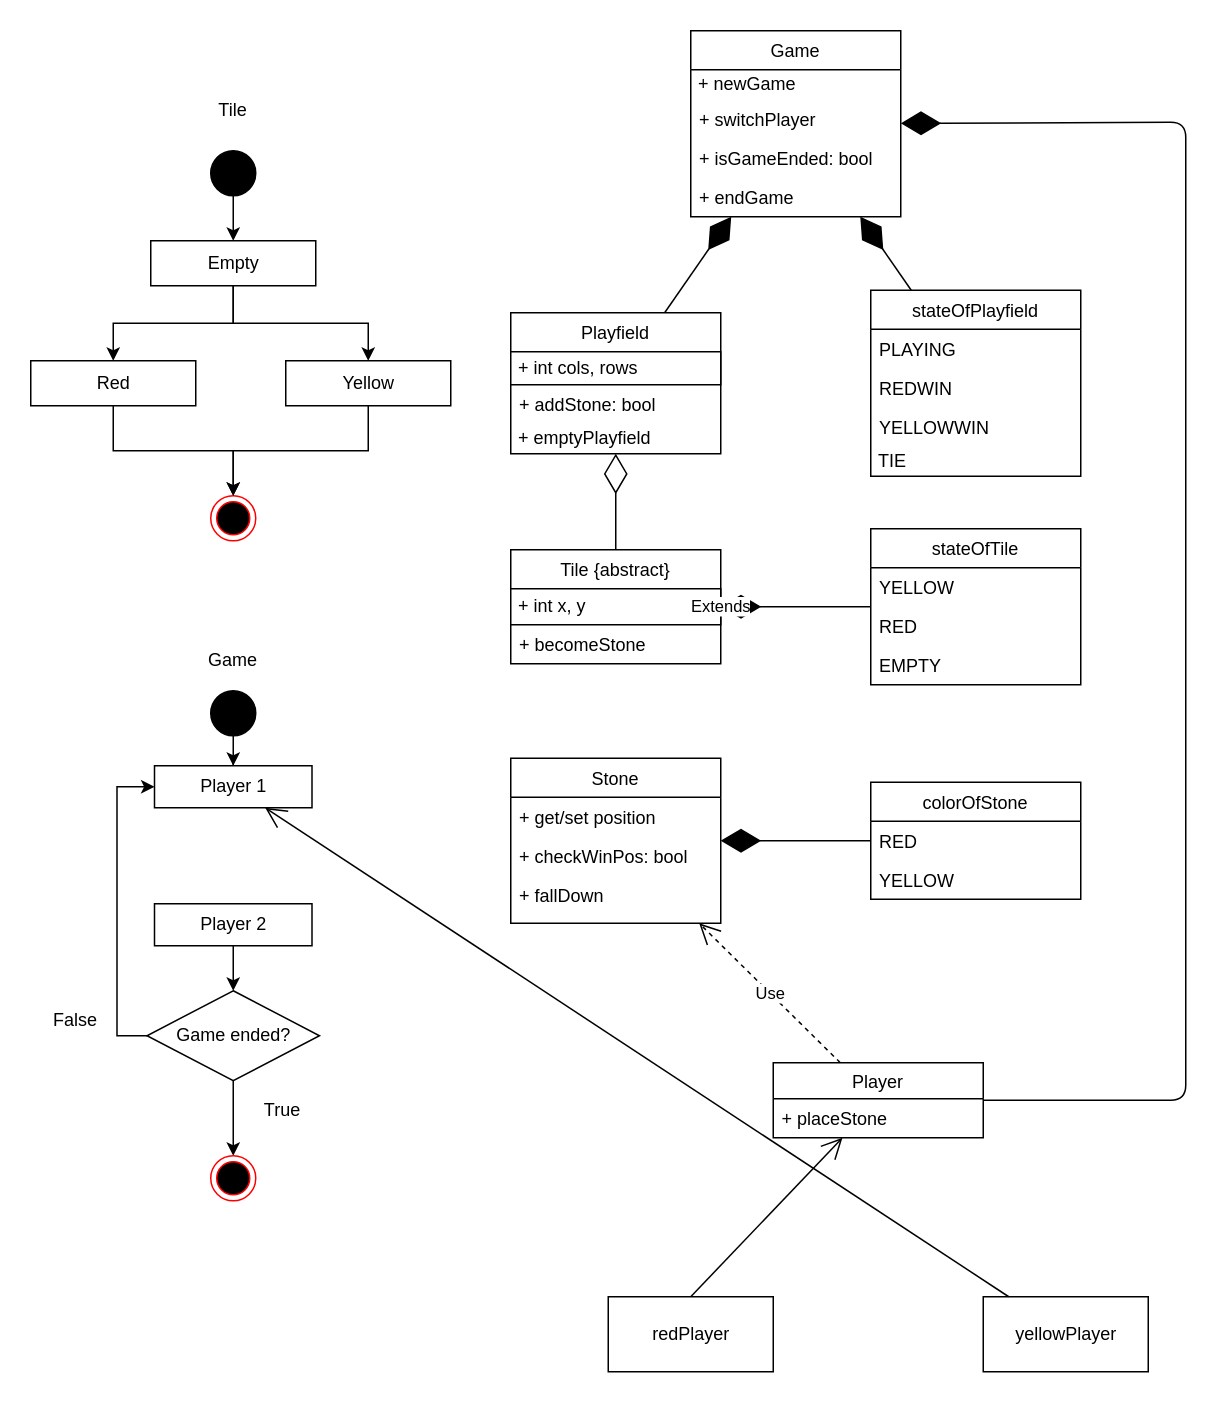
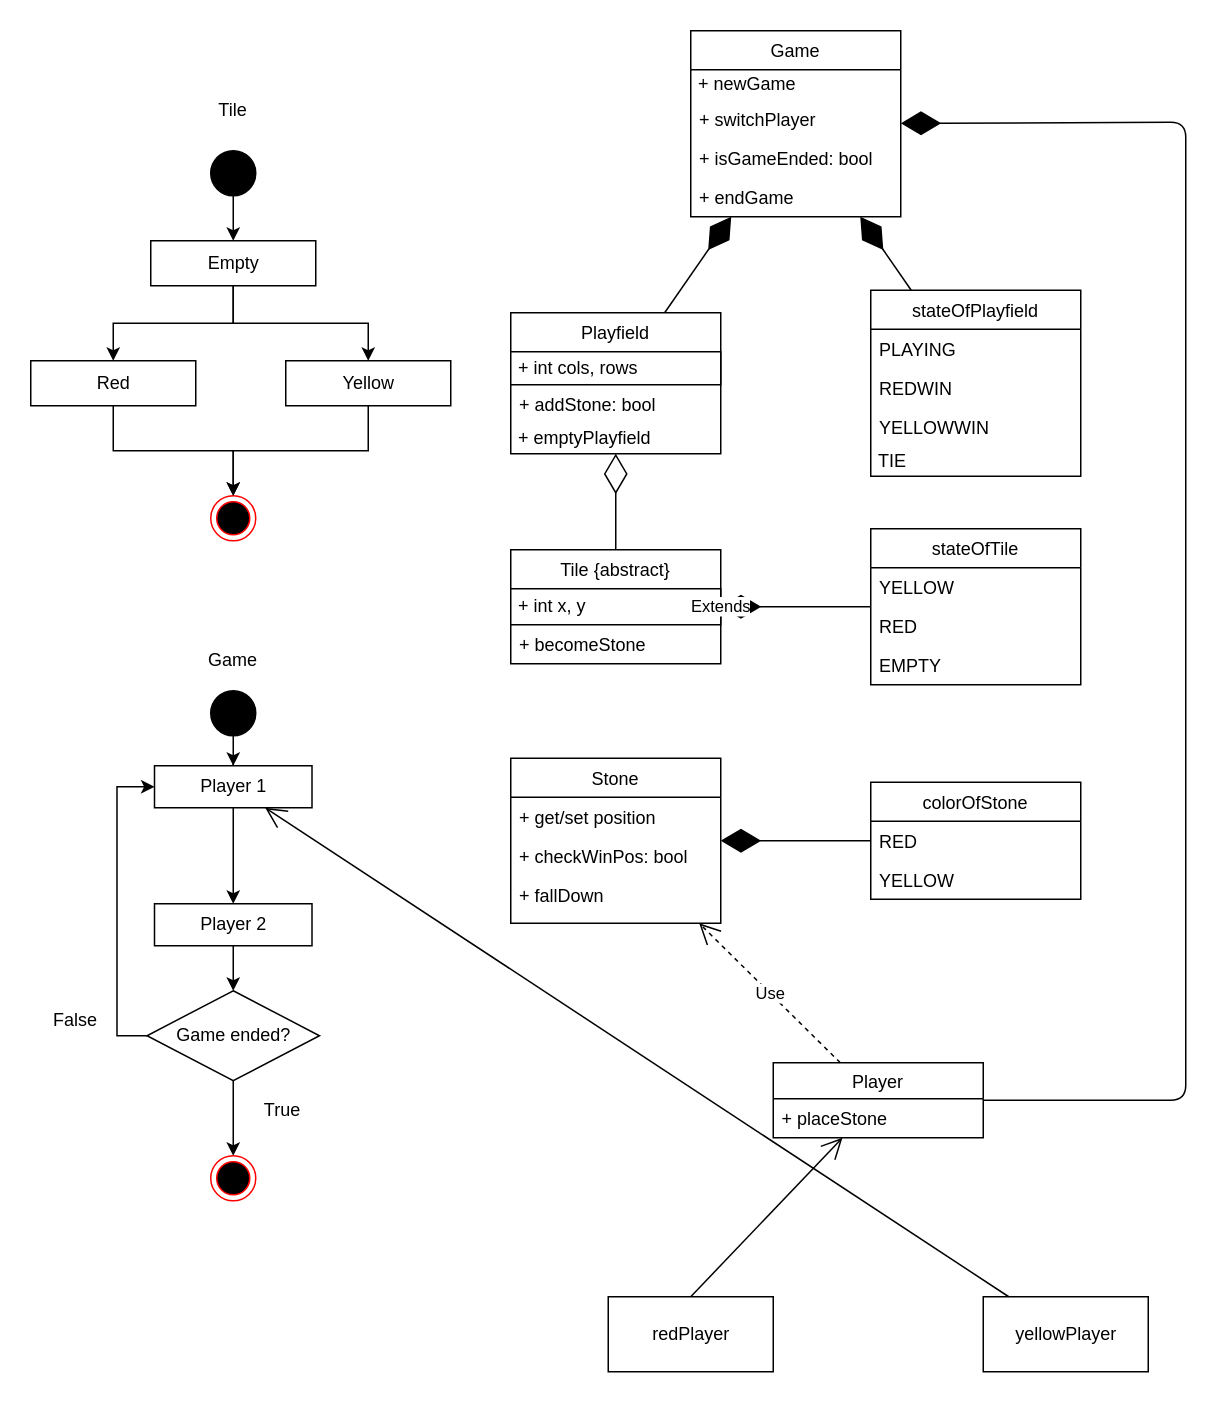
  <mxCell id="0" />
  <mxCell id="1" parent="0" />
  <mxCell id="2" value="Tile {abstract}" style="swimlane;fontStyle=0;childLayout=stackLayout;horizontal=1;startSize=26;fillColor=none;horizontalStack=0;resizeParent=1;resizeParentMax=0;resizeLast=0;collapsible=1;marginBottom=0;" parent="1" vertex="1"><mxGeometry x="340" y="366" width="140" height="76" as="geometry" /></mxCell>
  <mxCell id="3" value="&amp;nbsp;+ int x, y" style="rounded=0;whiteSpace=wrap;html=1;align=left;" vertex="1" parent="2"><mxGeometry y="26" width="140" height="24" as="geometry" /></mxCell>
  <mxCell id="4" value="+ becomeStone" style="text;strokeColor=none;fillColor=none;align=left;verticalAlign=top;spacingLeft=4;spacingRight=4;overflow=hidden;rotatable=0;points=[[0,0.5],[1,0.5]];portConstraint=eastwest;" parent="2" vertex="1"><mxGeometry y="50" width="140" height="26" as="geometry" /></mxCell>
  <mxCell id="5" value="Stone" style="swimlane;fontStyle=0;childLayout=stackLayout;horizontal=1;startSize=26;horizontalStack=0;resizeParent=1;resizeParentMax=0;resizeLast=0;collapsible=1;marginBottom=0;fillColor=none;" parent="1" vertex="1"><mxGeometry x="340" y="505" width="140" height="110" as="geometry"><mxRectangle x="240" y="550" width="60" height="26" as="alternateBounds" /></mxGeometry></mxCell>
  <mxCell id="6" value="+ get/set position" style="text;strokeColor=none;fillColor=none;align=left;verticalAlign=top;spacingLeft=4;spacingRight=4;overflow=hidden;rotatable=0;points=[[0,0.5],[1,0.5]];portConstraint=eastwest;" parent="5" vertex="1"><mxGeometry y="26" width="140" height="26" as="geometry" /></mxCell>
  <mxCell id="7" value="+ checkWinPos: bool" style="text;strokeColor=none;fillColor=none;align=left;verticalAlign=top;spacingLeft=4;spacingRight=4;overflow=hidden;rotatable=0;points=[[0,0.5],[1,0.5]];portConstraint=eastwest;" parent="5" vertex="1"><mxGeometry y="52" width="140" height="26" as="geometry" /></mxCell>
  <mxCell id="8" value="+ fallDown" style="text;strokeColor=none;fillColor=none;align=left;verticalAlign=top;spacingLeft=4;spacingRight=4;overflow=hidden;rotatable=0;points=[[0,0.5],[1,0.5]];portConstraint=eastwest;" parent="5" vertex="1"><mxGeometry y="78" width="140" height="32" as="geometry" /></mxCell>
  <mxCell id="9" value="Playfield" style="swimlane;fontStyle=0;childLayout=stackLayout;horizontal=1;startSize=26;fillColor=none;horizontalStack=0;resizeParent=1;resizeParentMax=0;resizeLast=0;collapsible=1;marginBottom=0;" parent="1" vertex="1"><mxGeometry x="340" y="208" width="140" height="94" as="geometry" /></mxCell>
  <mxCell id="10" value="&amp;nbsp;+ int cols, rows" style="rounded=0;whiteSpace=wrap;html=1;align=left;" vertex="1" parent="9"><mxGeometry y="26" width="140" height="22" as="geometry" /></mxCell>
  <mxCell id="11" value="+ addStone: bool" style="text;strokeColor=none;fillColor=none;align=left;verticalAlign=top;spacingLeft=4;spacingRight=4;overflow=hidden;rotatable=0;points=[[0,0.5],[1,0.5]];portConstraint=eastwest;" parent="9" vertex="1"><mxGeometry y="48" width="140" height="26" as="geometry" /></mxCell>
  <mxCell id="12" value="&amp;nbsp;+ emptyPlayfield" style="text;html=1;strokeColor=none;fillColor=none;align=left;verticalAlign=middle;whiteSpace=wrap;rounded=0;" parent="9" vertex="1"><mxGeometry y="74" width="140" height="20" as="geometry" /></mxCell>
  <mxCell id="13" value="" style="edgeStyle=orthogonalEdgeStyle;rounded=0;orthogonalLoop=1;jettySize=auto;html=1;entryX=0.5;entryY=0;entryDx=0;entryDy=0;" parent="1" source="14" target="19" edge="1"><mxGeometry relative="1" as="geometry" /></mxCell>
  <mxCell id="14" value="" style="shape=mxgraph.bpmn.shape;html=1;verticalLabelPosition=bottom;labelBackgroundColor=#ffffff;verticalAlign=top;align=center;perimeter=ellipsePerimeter;outlineConnect=0;outline=standard;symbol=general;fillColor=#000000;" parent="1" vertex="1"><mxGeometry x="140" y="100" width="30" height="30" as="geometry" /></mxCell>
  <mxCell id="15" value="" style="ellipse;html=1;shape=endState;fillColor=#000000;strokeColor=#ff0000;" parent="1" vertex="1"><mxGeometry x="140" y="330" width="30" height="30" as="geometry" /></mxCell>
  <mxCell id="16" value="redPlayer" style="html=1;fillColor=none;" parent="1" vertex="1"><mxGeometry x="405" y="864" width="110" height="50" as="geometry" /></mxCell>
  <mxCell id="17" value="" style="edgeStyle=orthogonalEdgeStyle;rounded=0;orthogonalLoop=1;jettySize=auto;html=1;" parent="1" source="19" target="23" edge="1"><mxGeometry relative="1" as="geometry" /></mxCell>
  <mxCell id="18" value="" style="edgeStyle=orthogonalEdgeStyle;rounded=0;orthogonalLoop=1;jettySize=auto;html=1;entryX=0.5;entryY=0;entryDx=0;entryDy=0;" parent="1" source="19" target="21" edge="1"><mxGeometry relative="1" as="geometry" /></mxCell>
  <mxCell id="19" value="Empty" style="html=1;fillColor=none;" parent="1" vertex="1"><mxGeometry x="100" y="160" width="110" height="30" as="geometry" /></mxCell>
  <mxCell id="20" style="edgeStyle=orthogonalEdgeStyle;rounded=0;orthogonalLoop=1;jettySize=auto;html=1;exitX=0.5;exitY=1;exitDx=0;exitDy=0;" parent="1" source="21" target="15" edge="1"><mxGeometry relative="1" as="geometry" /></mxCell>
  <mxCell id="21" value="Red" style="html=1;fillColor=none;" parent="1" vertex="1"><mxGeometry x="20" y="240" width="110" height="30" as="geometry" /></mxCell>
  <mxCell id="22" style="edgeStyle=orthogonalEdgeStyle;rounded=0;orthogonalLoop=1;jettySize=auto;html=1;entryX=0.5;entryY=0;entryDx=0;entryDy=0;" parent="1" source="23" target="15" edge="1"><mxGeometry relative="1" as="geometry"><Array as="points"><mxPoint x="245" y="300" /><mxPoint x="155" y="300" /></Array></mxGeometry></mxCell>
  <mxCell id="23" value="Yellow" style="html=1;fillColor=none;" parent="1" vertex="1"><mxGeometry x="190" y="240" width="110" height="30" as="geometry" /></mxCell>
  <mxCell id="24" value="Tile" style="text;html=1;strokeColor=none;fillColor=none;align=center;verticalAlign=middle;whiteSpace=wrap;rounded=0;" parent="1" vertex="1"><mxGeometry x="75" y="58" width="160" height="30" as="geometry" /></mxCell>
  <mxCell id="25" value="Game" style="text;html=1;strokeColor=none;fillColor=none;align=center;verticalAlign=middle;whiteSpace=wrap;rounded=0;" parent="1" vertex="1"><mxGeometry x="135" y="430" width="40" height="20" as="geometry" /></mxCell>
  <mxCell id="26" value="" style="edgeStyle=orthogonalEdgeStyle;rounded=0;orthogonalLoop=1;jettySize=auto;html=1;entryX=0.5;entryY=0;entryDx=0;entryDy=0;" parent="1" source="27" target="29" edge="1"><mxGeometry relative="1" as="geometry" /></mxCell>
  <mxCell id="27" value="" style="ellipse;whiteSpace=wrap;html=1;aspect=fixed;fillColor=#000000;" parent="1" vertex="1"><mxGeometry x="140" y="460" width="30" height="30" as="geometry" /></mxCell>
+ <mxCell id="28" style="edgeStyle=orthogonalEdgeStyle;rounded=0;orthogonalLoop=1;jettySize=auto;html=1;exitX=0.5;exitY=1;exitDx=0;exitDy=0;entryX=0.5;entryY=0;entryDx=0;entryDy=0;" parent="1" source="29" target="31" edge="1"><mxGeometry relative="1" as="geometry" /></mxCell>
  <mxCell id="29" value="Player 1" style="rounded=0;whiteSpace=wrap;html=1;fillColor=none;" parent="1" vertex="1"><mxGeometry x="102.5" y="510" width="105" height="28" as="geometry" /></mxCell>
  <mxCell id="30" style="edgeStyle=orthogonalEdgeStyle;rounded=0;orthogonalLoop=1;jettySize=auto;html=1;exitX=0.5;exitY=1;exitDx=0;exitDy=0;entryX=0.5;entryY=0;entryDx=0;entryDy=0;" parent="1" source="31" target="34" edge="1"><mxGeometry relative="1" as="geometry" /></mxCell>
  <mxCell id="31" value="Player 2" style="rounded=0;whiteSpace=wrap;html=1;fillColor=none;" parent="1" vertex="1"><mxGeometry x="102.5" y="602" width="105" height="28" as="geometry" /></mxCell>
  <mxCell id="32" style="edgeStyle=orthogonalEdgeStyle;rounded=0;orthogonalLoop=1;jettySize=auto;html=1;exitX=0;exitY=0.5;exitDx=0;exitDy=0;entryX=0;entryY=0.5;entryDx=0;entryDy=0;" parent="1" source="34" target="29" edge="1"><mxGeometry relative="1" as="geometry" /></mxCell>
  <mxCell id="33" style="edgeStyle=orthogonalEdgeStyle;rounded=0;orthogonalLoop=1;jettySize=auto;html=1;exitX=0.5;exitY=1;exitDx=0;exitDy=0;entryX=0.5;entryY=0;entryDx=0;entryDy=0;" parent="1" source="34" target="35" edge="1"><mxGeometry relative="1" as="geometry" /></mxCell>
  <mxCell id="34" value="Game ended?" style="rhombus;whiteSpace=wrap;html=1;fillColor=none;" parent="1" vertex="1"><mxGeometry x="97.5" y="660" width="115" height="60" as="geometry" /></mxCell>
  <mxCell id="35" value="" style="ellipse;html=1;shape=endState;fillColor=#000000;strokeColor=#ff0000;" parent="1" vertex="1"><mxGeometry x="140" y="770" width="30" height="30" as="geometry" /></mxCell>
  <mxCell id="36" value="True" style="text;html=1;strokeColor=none;fillColor=none;align=center;verticalAlign=middle;whiteSpace=wrap;rounded=0;" parent="1" vertex="1"><mxGeometry x="167.5" y="730" width="40" height="20" as="geometry" /></mxCell>
  <mxCell id="37" value="False" style="text;html=1;strokeColor=none;fillColor=none;align=center;verticalAlign=middle;whiteSpace=wrap;rounded=0;" parent="1" vertex="1"><mxGeometry x="30" y="670" width="40" height="20" as="geometry" /></mxCell>
  <mxCell id="38" value="Player" style="swimlane;fontStyle=0;childLayout=stackLayout;horizontal=1;startSize=24;fillColor=none;horizontalStack=0;resizeParent=1;resizeParentMax=0;resizeLast=0;collapsible=1;marginBottom=0;" parent="1" vertex="1"><mxGeometry x="515" y="708" width="140" height="50" as="geometry" /></mxCell>
  <mxCell id="39" value="+ placeStone" style="text;strokeColor=none;fillColor=none;align=left;verticalAlign=top;spacingLeft=4;spacingRight=4;overflow=hidden;rotatable=0;points=[[0,0.5],[1,0.5]];portConstraint=eastwest;" parent="38" vertex="1"><mxGeometry y="24" width="140" height="26" as="geometry" /></mxCell>
  <mxCell id="40" value="yellowPlayer" style="html=1;fillColor=none;" parent="1" vertex="1"><mxGeometry x="655" y="864" width="110" height="50" as="geometry" /></mxCell>
  <mxCell id="41" value="stateOfPlayfield" style="swimlane;fontStyle=0;childLayout=stackLayout;horizontal=1;startSize=26;fillColor=none;horizontalStack=0;resizeParent=1;resizeParentMax=0;resizeLast=0;collapsible=1;marginBottom=0;" parent="1" vertex="1"><mxGeometry x="580" y="193" width="140" height="124" as="geometry" /></mxCell>
  <mxCell id="42" value="PLAYING" style="text;strokeColor=none;fillColor=none;align=left;verticalAlign=top;spacingLeft=4;spacingRight=4;overflow=hidden;rotatable=0;points=[[0,0.5],[1,0.5]];portConstraint=eastwest;" parent="41" vertex="1"><mxGeometry y="26" width="140" height="26" as="geometry" /></mxCell>
  <mxCell id="43" value="REDWIN" style="text;strokeColor=none;fillColor=none;align=left;verticalAlign=top;spacingLeft=4;spacingRight=4;overflow=hidden;rotatable=0;points=[[0,0.5],[1,0.5]];portConstraint=eastwest;" parent="41" vertex="1"><mxGeometry y="52" width="140" height="26" as="geometry" /></mxCell>
  <mxCell id="44" value="YELLOWWIN" style="text;strokeColor=none;fillColor=none;align=left;verticalAlign=top;spacingLeft=4;spacingRight=4;overflow=hidden;rotatable=0;points=[[0,0.5],[1,0.5]];portConstraint=eastwest;" parent="41" vertex="1"><mxGeometry y="78" width="140" height="26" as="geometry" /></mxCell>
  <mxCell id="45" value="&amp;nbsp;TIE" style="text;html=1;strokeColor=none;fillColor=none;align=left;verticalAlign=middle;whiteSpace=wrap;rounded=0;" parent="41" vertex="1"><mxGeometry y="104" width="140" height="20" as="geometry" /></mxCell>
  <mxCell id="46" value="stateOfTile" style="swimlane;fontStyle=0;childLayout=stackLayout;horizontal=1;startSize=26;fillColor=none;horizontalStack=0;resizeParent=1;resizeParentMax=0;resizeLast=0;collapsible=1;marginBottom=0;align=center;" parent="1" vertex="1"><mxGeometry x="580" y="352" width="140" height="104" as="geometry" /></mxCell>
  <mxCell id="47" value="YELLOW" style="text;strokeColor=none;fillColor=none;align=left;verticalAlign=top;spacingLeft=4;spacingRight=4;overflow=hidden;rotatable=0;points=[[0,0.5],[1,0.5]];portConstraint=eastwest;" parent="46" vertex="1"><mxGeometry y="26" width="140" height="26" as="geometry" /></mxCell>
  <mxCell id="48" value="RED" style="text;strokeColor=none;fillColor=none;align=left;verticalAlign=top;spacingLeft=4;spacingRight=4;overflow=hidden;rotatable=0;points=[[0,0.5],[1,0.5]];portConstraint=eastwest;" parent="46" vertex="1"><mxGeometry y="52" width="140" height="26" as="geometry" /></mxCell>
  <mxCell id="49" value="EMPTY" style="text;strokeColor=none;fillColor=none;align=left;verticalAlign=top;spacingLeft=4;spacingRight=4;overflow=hidden;rotatable=0;points=[[0,0.5],[1,0.5]];portConstraint=eastwest;" parent="46" vertex="1"><mxGeometry y="78" width="140" height="26" as="geometry" /></mxCell>
  <mxCell id="50" value="colorOfStone" style="swimlane;fontStyle=0;childLayout=stackLayout;horizontal=1;startSize=26;fillColor=none;horizontalStack=0;resizeParent=1;resizeParentMax=0;resizeLast=0;collapsible=1;marginBottom=0;align=center;" parent="1" vertex="1"><mxGeometry x="580" y="521" width="140" height="78" as="geometry" /></mxCell>
  <mxCell id="51" value="RED" style="text;strokeColor=none;fillColor=none;align=left;verticalAlign=top;spacingLeft=4;spacingRight=4;overflow=hidden;rotatable=0;points=[[0,0.5],[1,0.5]];portConstraint=eastwest;" parent="50" vertex="1"><mxGeometry y="26" width="140" height="26" as="geometry" /></mxCell>
  <mxCell id="52" value="YELLOW" style="text;strokeColor=none;fillColor=none;align=left;verticalAlign=top;spacingLeft=4;spacingRight=4;overflow=hidden;rotatable=0;points=[[0,0.5],[1,0.5]];portConstraint=eastwest;" parent="50" vertex="1"><mxGeometry y="52" width="140" height="26" as="geometry" /></mxCell>
  <mxCell id="53" value="" style="endArrow=diamondThin;endFill=1;endSize=24;html=1;exitX=0;exitY=0.5;exitDx=0;exitDy=0;" parent="1" source="51" target="5" edge="1"><mxGeometry width="160" relative="1" as="geometry"><mxPoint x="550" y="524" as="sourcePoint" /><mxPoint x="710" y="524" as="targetPoint" /></mxGeometry></mxCell>
  <mxCell id="54" value="" style="endArrow=diamondThin;endFill=1;endSize=24;html=1;" parent="1" source="46" target="2" edge="1"><mxGeometry width="160" relative="1" as="geometry"><mxPoint x="600" y="504" as="sourcePoint" /><mxPoint x="760" y="504" as="targetPoint" /></mxGeometry></mxCell>
  <mxCell id="55" value="" style="endArrow=diamondThin;endFill=1;endSize=24;html=1;" parent="1" source="41" target="60" edge="1"><mxGeometry width="160" relative="1" as="geometry"><mxPoint x="590" y="421" as="sourcePoint" /><mxPoint x="490" y="421" as="targetPoint" /></mxGeometry></mxCell>
  <mxCell id="56" value="" style="endArrow=diamondThin;endFill=0;endSize=24;html=1;" parent="1" source="2" target="9" edge="1"><mxGeometry width="160" relative="1" as="geometry"><mxPoint x="200" y="354" as="sourcePoint" /><mxPoint x="360" y="354" as="targetPoint" /></mxGeometry></mxCell>
  <mxCell id="57" value="Use" style="endArrow=open;endSize=12;dashed=1;html=1;" parent="1" source="38" target="5" edge="1"><mxGeometry width="160" relative="1" as="geometry"><mxPoint x="320" y="784" as="sourcePoint" /><mxPoint x="480" y="784" as="targetPoint" /></mxGeometry></mxCell>
  <mxCell id="58" value="" style="endArrow=open;endFill=1;endSize=12;html=1;" parent="1" target="38" edge="1"><mxGeometry width="160" relative="1" as="geometry"><mxPoint x="460" y="864" as="sourcePoint" /><mxPoint x="620" y="864" as="targetPoint" /></mxGeometry></mxCell>
  <mxCell id="59" value="" style="endArrow=open;endFill=1;endSize=12;html=1;" parent="1" source="40" target="29" edge="1"><mxGeometry width="160" relative="1" as="geometry"><mxPoint x="600" y="944" as="sourcePoint" /><mxPoint x="760" y="944" as="targetPoint" /></mxGeometry></mxCell>
  <mxCell id="60" value="Game" style="swimlane;fontStyle=0;childLayout=stackLayout;horizontal=1;startSize=26;fillColor=none;horizontalStack=0;resizeParent=1;resizeParentMax=0;resizeLast=0;collapsible=1;marginBottom=0;align=center;" parent="1" vertex="1"><mxGeometry x="460" y="20" width="140" height="124" as="geometry" /></mxCell>
  <mxCell id="61" value="&amp;nbsp;+ newGame" style="text;html=1;strokeColor=none;fillColor=none;align=left;verticalAlign=middle;whiteSpace=wrap;rounded=0;" parent="60" vertex="1"><mxGeometry y="26" width="140" height="20" as="geometry" /></mxCell>
  <mxCell id="62" value="+ switchPlayer" style="text;strokeColor=none;fillColor=none;align=left;verticalAlign=top;spacingLeft=4;spacingRight=4;overflow=hidden;rotatable=0;points=[[0,0.5],[1,0.5]];portConstraint=eastwest;" parent="60" vertex="1"><mxGeometry y="46" width="140" height="26" as="geometry" /></mxCell>
  <mxCell id="63" value="+ isGameEnded: bool" style="text;strokeColor=none;fillColor=none;align=left;verticalAlign=top;spacingLeft=4;spacingRight=4;overflow=hidden;rotatable=0;points=[[0,0.5],[1,0.5]];portConstraint=eastwest;" parent="60" vertex="1"><mxGeometry y="72" width="140" height="26" as="geometry" /></mxCell>
  <mxCell id="64" value="+ endGame" style="text;strokeColor=none;fillColor=none;align=left;verticalAlign=top;spacingLeft=4;spacingRight=4;overflow=hidden;rotatable=0;points=[[0,0.5],[1,0.5]];portConstraint=eastwest;" parent="60" vertex="1"><mxGeometry y="98" width="140" height="26" as="geometry" /></mxCell>
  <mxCell id="65" value="" style="endArrow=diamondThin;endFill=1;endSize=24;html=1;" parent="1" source="9" target="60" edge="1"><mxGeometry width="160" relative="1" as="geometry"><mxPoint x="270" y="100" as="sourcePoint" /><mxPoint x="430" y="100" as="targetPoint" /></mxGeometry></mxCell>
  <mxCell id="66" value="" style="endArrow=diamondThin;endFill=1;endSize=24;html=1;" parent="1" source="38" target="60" edge="1"><mxGeometry width="160" relative="1" as="geometry"><mxPoint x="456.522" y="203" as="sourcePoint" /><mxPoint x="650" y="90" as="targetPoint" /><Array as="points"><mxPoint x="700" y="733" /><mxPoint x="790" y="733" /><mxPoint x="790" y="81" /></Array></mxGeometry></mxCell>
  <mxCell id="67" value="Extends" style="endArrow=block;endSize=16;endFill=0;html=1;" parent="1" source="2" target="3" edge="1"><mxGeometry width="160" relative="1" as="geometry"><mxPoint x="210" y="450" as="sourcePoint" /><mxPoint x="370" y="450" as="targetPoint" /></mxGeometry></mxCell>
